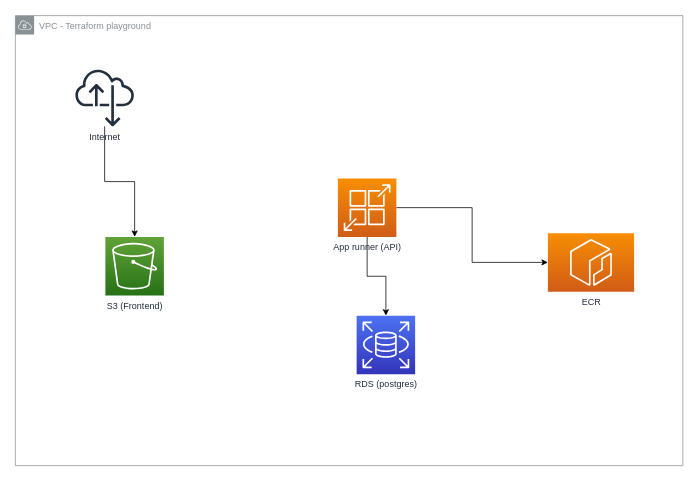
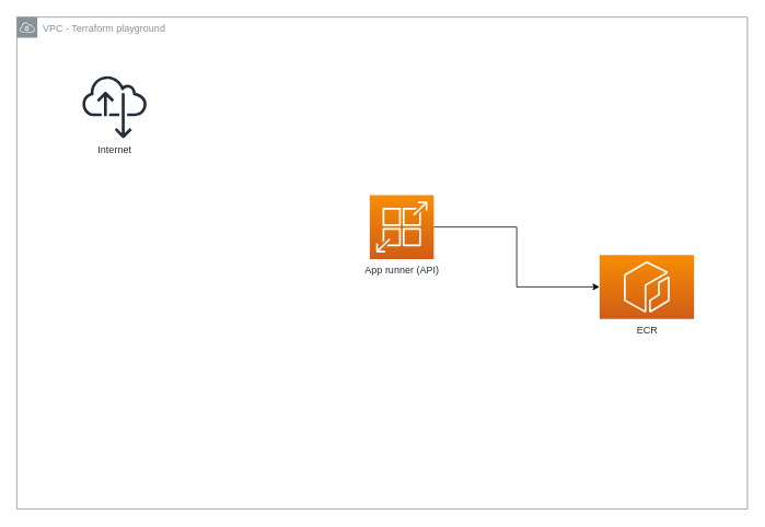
  <mxCell id="0" />
  <mxCell id="1" parent="0" />
  <mxCell id="2" value="VPC - Terraform playground" style="sketch=0;outlineConnect=0;gradientColor=none;html=1;whiteSpace=wrap;fontSize=12;fontStyle=0;shape=mxgraph.aws4.group;grIcon=mxgraph.aws4.group_vpc;strokeColor=#879196;fillColor=none;verticalAlign=top;align=left;spacingLeft=30;fontColor=#879196;dashed=0;" vertex="1" parent="1"><mxGeometry x="20" y="20" width="890" height="600" as="geometry" /></mxCell>
- <mxCell id="3" style="edgeStyle=orthogonalEdgeStyle;rounded=0;orthogonalLoop=1;jettySize=auto;html=1;" edge="1" parent="1" source="4" target="10"><mxGeometry relative="1" as="geometry" /></mxCell>
  <mxCell id="4" value="Internet" style="sketch=0;outlineConnect=0;fontColor=#232F3E;gradientColor=none;fillColor=#232F3D;strokeColor=none;dashed=0;verticalLabelPosition=bottom;verticalAlign=top;align=center;html=1;fontSize=12;fontStyle=0;aspect=fixed;pointerEvents=1;shape=mxgraph.aws4.internet_alt22;" vertex="1" parent="1"><mxGeometry x="100" y="90" width="78" height="78" as="geometry" /></mxCell>
  <mxCell id="5" value="ECR" style="sketch=0;points=[[0,0,0],[0.25,0,0],[0.5,0,0],[0.75,0,0],[1,0,0],[0,1,0],[0.25,1,0],[0.5,1,0],[0.75,1,0],[1,1,0],[0,0.25,0],[0,0.5,0],[0,0.75,0],[1,0.25,0],[1,0.5,0],[1,0.75,0]];outlineConnect=0;fontColor=#232F3E;gradientColor=#F78E04;gradientDirection=north;fillColor=#D05C17;strokeColor=#ffffff;dashed=0;verticalLabelPosition=bottom;verticalAlign=top;align=center;html=1;fontSize=12;fontStyle=0;aspect=fixed;shape=mxgraph.aws4.resourceIcon;resIcon=mxgraph.aws4.ecr;" vertex="1" parent="1"><mxGeometry x="730" y="310" width="115" height="78" as="geometry" /></mxCell>
- <mxCell id="6" value="RDS (postgres)" style="sketch=0;points=[[0,0,0],[0.25,0,0],[0.5,0,0],[0.75,0,0],[1,0,0],[0,1,0],[0.25,1,0],[0.5,1,0],[0.75,1,0],[1,1,0],[0,0.25,0],[0,0.5,0],[0,0.75,0],[1,0.25,0],[1,0.5,0],[1,0.75,0]];outlineConnect=0;fontColor=#232F3E;gradientColor=#4D72F3;gradientDirection=north;fillColor=#3334B9;strokeColor=#ffffff;dashed=0;verticalLabelPosition=bottom;verticalAlign=top;align=center;html=1;fontSize=12;fontStyle=0;aspect=fixed;shape=mxgraph.aws4.resourceIcon;resIcon=mxgraph.aws4.rds;" vertex="1" parent="1"><mxGeometry x="475" y="420" width="78" height="78" as="geometry" /></mxCell>
  <mxCell id="7" style="edgeStyle=orthogonalEdgeStyle;rounded=0;orthogonalLoop=1;jettySize=auto;html=1;" edge="1" parent="1" source="9" target="5"><mxGeometry relative="1" as="geometry" /></mxCell>
- <mxCell id="8" style="edgeStyle=orthogonalEdgeStyle;rounded=0;orthogonalLoop=1;jettySize=auto;html=1;" edge="1" parent="1" source="9" target="6"><mxGeometry relative="1" as="geometry" /></mxCell>
  <mxCell id="9" value="App runner (API)" style="sketch=0;points=[[0,0,0],[0.25,0,0],[0.5,0,0],[0.75,0,0],[1,0,0],[0,1,0],[0.25,1,0],[0.5,1,0],[0.75,1,0],[1,1,0],[0,0.25,0],[0,0.5,0],[0,0.75,0],[1,0.25,0],[1,0.5,0],[1,0.75,0]];outlineConnect=0;fontColor=#232F3E;gradientColor=#F78E04;gradientDirection=north;fillColor=#D05C17;strokeColor=#ffffff;dashed=0;verticalLabelPosition=bottom;verticalAlign=top;align=center;html=1;fontSize=12;fontStyle=0;aspect=fixed;shape=mxgraph.aws4.resourceIcon;resIcon=mxgraph.aws4.app_runner;" vertex="1" parent="1"><mxGeometry x="450" y="237" width="78" height="78" as="geometry" /></mxCell>
- <mxCell id="10" value="S3 (Frontend)" style="sketch=0;points=[[0,0,0],[0.25,0,0],[0.5,0,0],[0.75,0,0],[1,0,0],[0,1,0],[0.25,1,0],[0.5,1,0],[0.75,1,0],[1,1,0],[0,0.25,0],[0,0.5,0],[0,0.75,0],[1,0.25,0],[1,0.5,0],[1,0.75,0]];outlineConnect=0;fontColor=#232F3E;gradientColor=#60A337;gradientDirection=north;fillColor=#277116;strokeColor=#ffffff;dashed=0;verticalLabelPosition=bottom;verticalAlign=top;align=center;html=1;fontSize=12;fontStyle=0;aspect=fixed;shape=mxgraph.aws4.resourceIcon;resIcon=mxgraph.aws4.s3;" vertex="1" parent="1"><mxGeometry x="140" y="315" width="78" height="78" as="geometry" /></mxCell>
